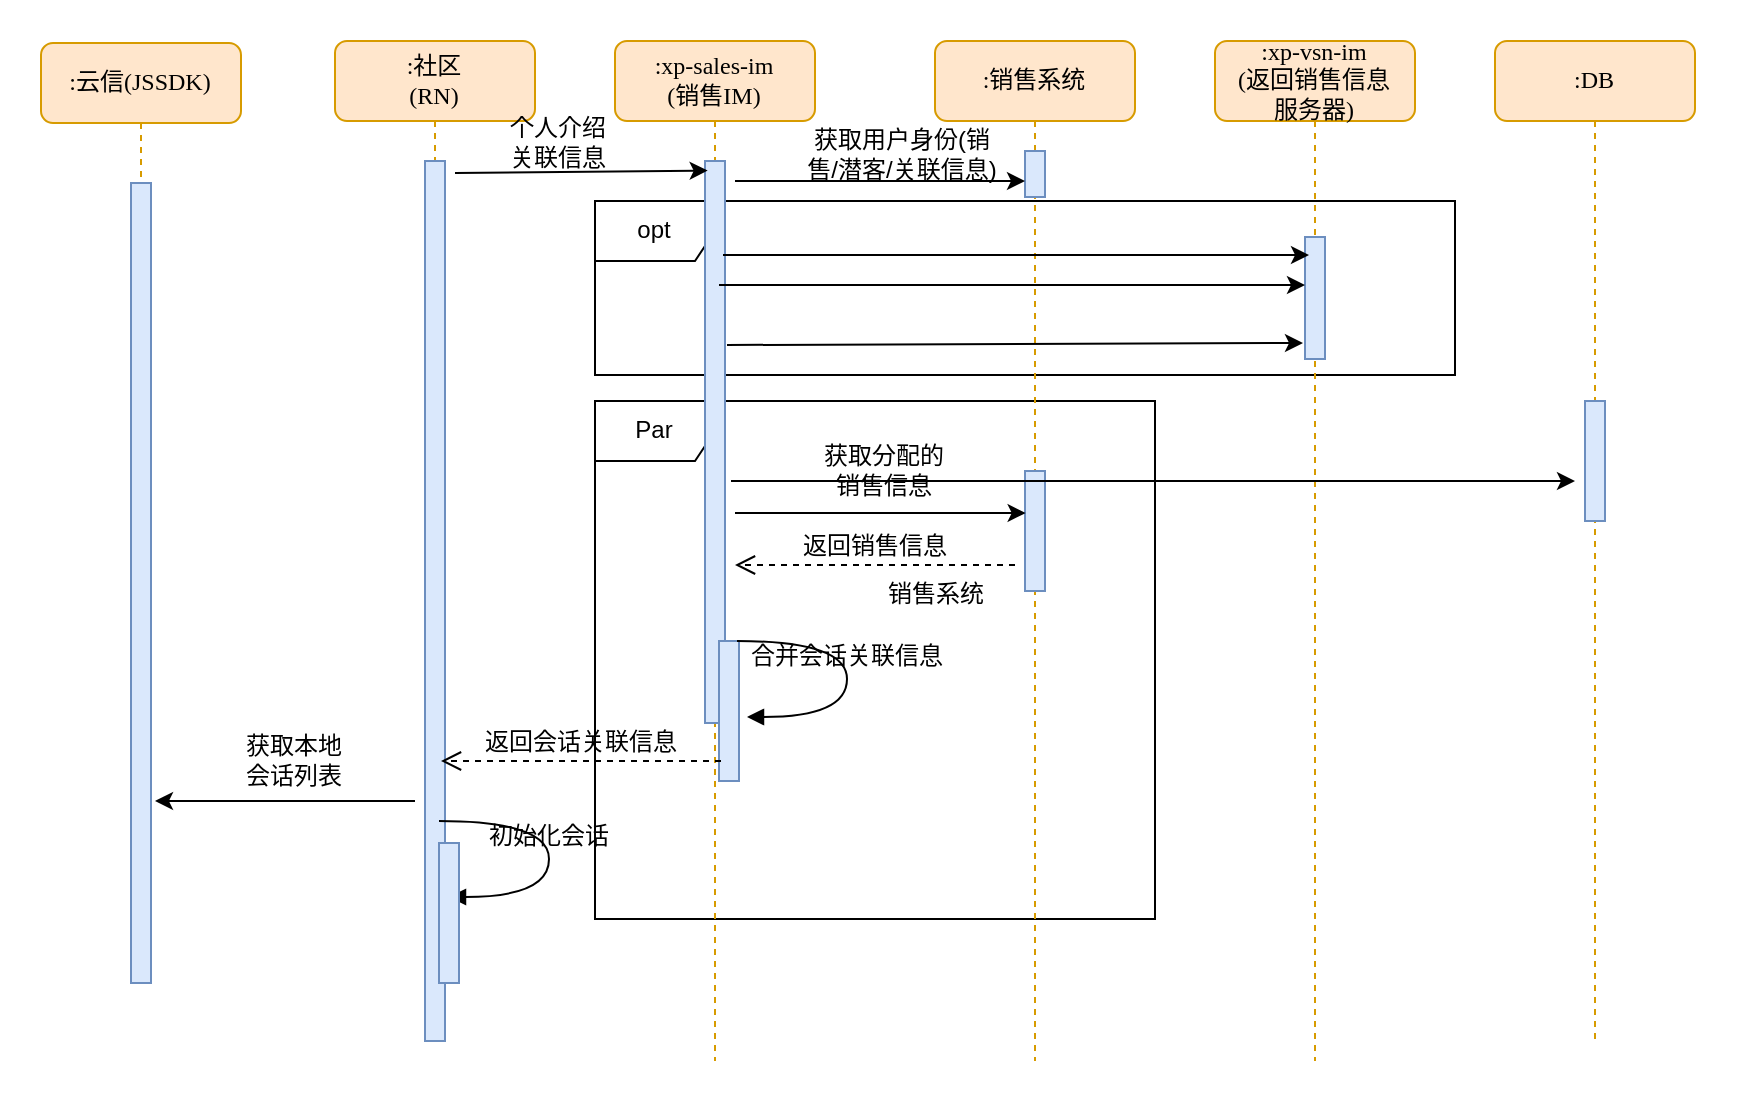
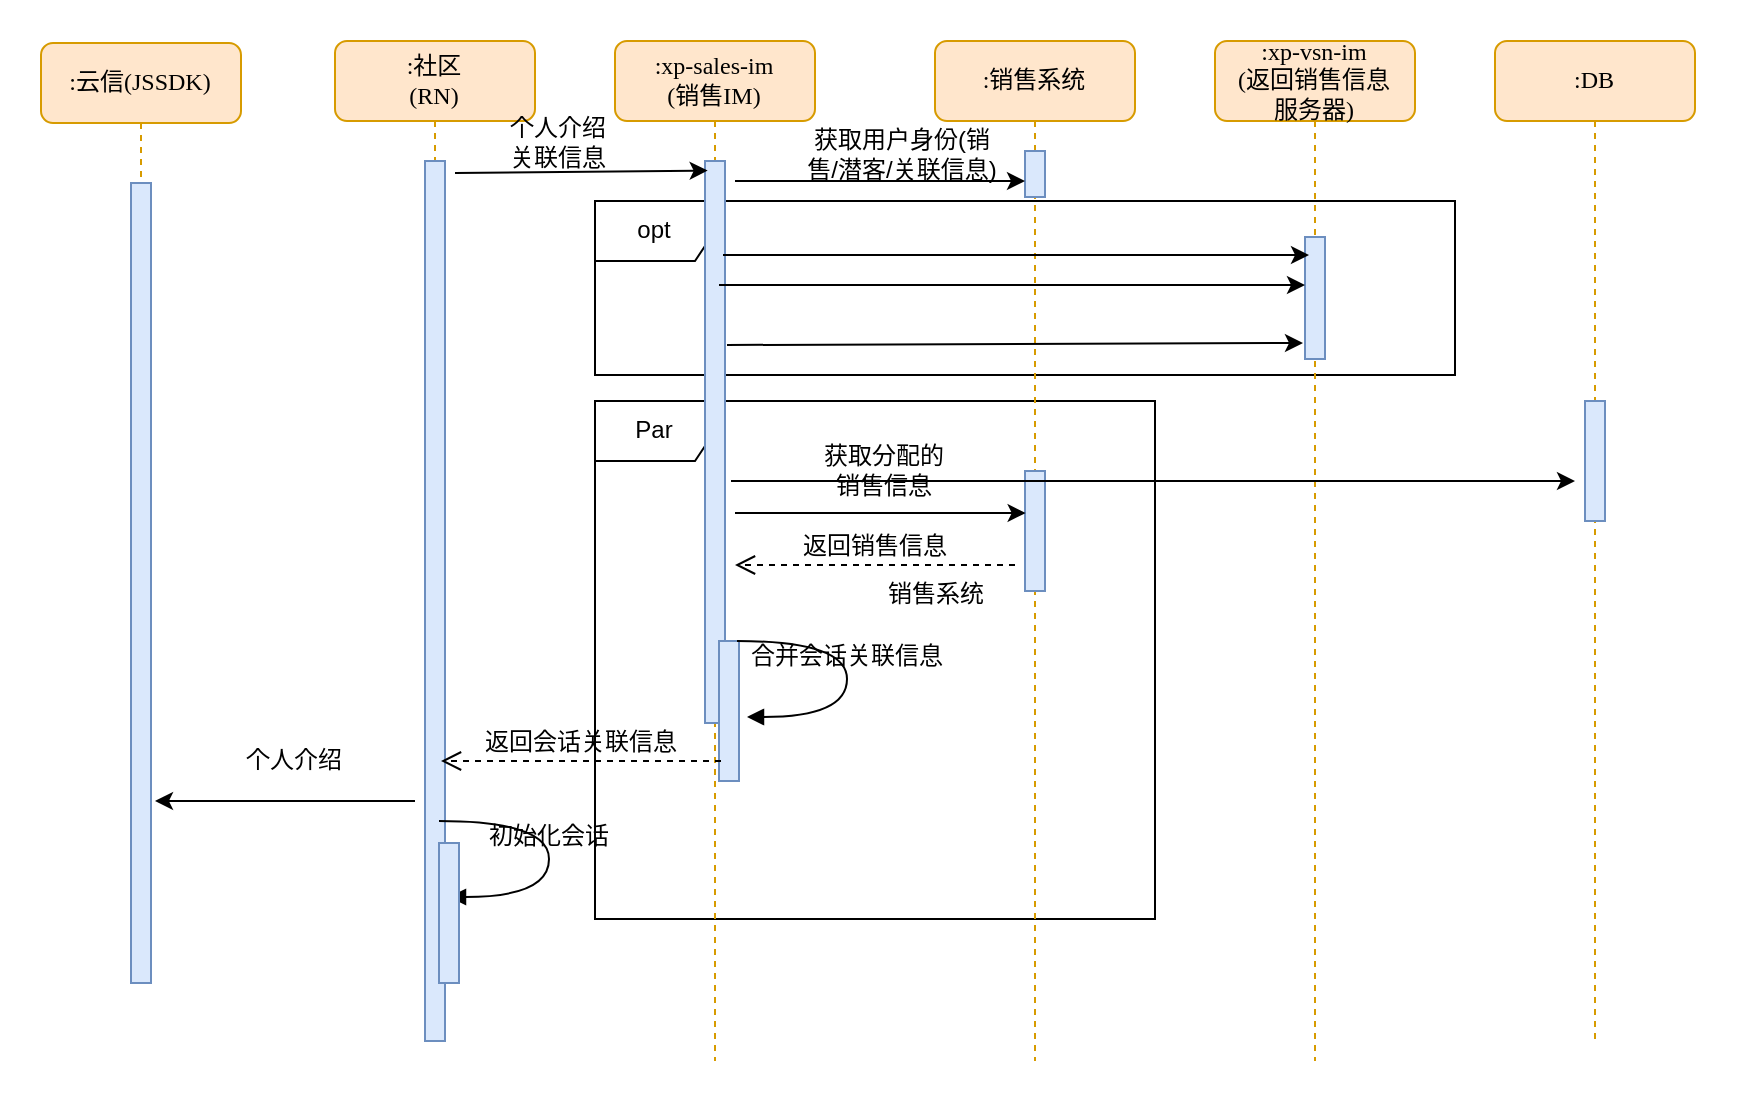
  <mxCell id="0" />
  <mxCell id="1" parent="0" />
  <mxCell id="2" value="opt" style="shape=umlFrame;whiteSpace=wrap;html=1;" parent="1" vertex="1"><mxGeometry x="297" y="100" width="430" height="87" as="geometry" /></mxCell>
  <mxCell id="3" value="Par" style="shape=umlFrame;whiteSpace=wrap;html=1;" parent="1" vertex="1"><mxGeometry x="297" y="200" width="280" height="259" as="geometry" /></mxCell>
  <mxCell id="4" value=":xp-sales-im&lt;br&gt;(销售IM)" style="shape=umlLifeline;perimeter=lifelinePerimeter;whiteSpace=wrap;html=1;container=1;collapsible=0;recursiveResize=0;outlineConnect=0;rounded=1;shadow=0;comic=0;labelBackgroundColor=none;strokeWidth=1;fontFamily=Verdana;fontSize=12;align=center;fillColor=#ffe6cc;strokeColor=#d79b00;" parent="1" vertex="1"><mxGeometry x="307" y="20" width="100" height="510" as="geometry" /></mxCell>
  <mxCell id="5" value="" style="html=1;points=[];perimeter=orthogonalPerimeter;rounded=0;shadow=0;comic=0;labelBackgroundColor=none;strokeWidth=1;fontFamily=Verdana;fontSize=12;align=center;fillColor=#dae8fc;strokeColor=#6c8ebf;" parent="4" vertex="1"><mxGeometry x="45" y="60" width="10" height="281" as="geometry" /></mxCell>
  <mxCell id="6" value=":销售系统" style="shape=umlLifeline;perimeter=lifelinePerimeter;whiteSpace=wrap;html=1;container=1;collapsible=0;recursiveResize=0;outlineConnect=0;rounded=1;shadow=0;comic=0;labelBackgroundColor=none;strokeWidth=1;fontFamily=Verdana;fontSize=12;align=center;fillColor=#ffe6cc;strokeColor=#d79b00;" parent="1" vertex="1"><mxGeometry x="467" y="20" width="100" height="510" as="geometry" /></mxCell>
  <mxCell id="7" value="" style="html=1;points=[];perimeter=orthogonalPerimeter;rounded=0;shadow=0;comic=0;labelBackgroundColor=none;strokeWidth=1;fontFamily=Verdana;fontSize=12;align=center;fillColor=#dae8fc;strokeColor=#6c8ebf;" parent="6" vertex="1"><mxGeometry x="45" y="215" width="10" height="60" as="geometry" /></mxCell>
  <mxCell id="8" value="" style="html=1;points=[];perimeter=orthogonalPerimeter;rounded=0;shadow=0;comic=0;labelBackgroundColor=none;strokeWidth=1;fontFamily=Verdana;fontSize=12;align=center;fillColor=#dae8fc;strokeColor=#6c8ebf;" parent="6" vertex="1"><mxGeometry x="45" y="55" width="10" height="23" as="geometry" /></mxCell>
  <mxCell id="9" value=":xp-vsn-im&lt;br&gt;(返回销售信息&lt;br&gt;服务器)" style="shape=umlLifeline;perimeter=lifelinePerimeter;whiteSpace=wrap;html=1;container=1;collapsible=0;recursiveResize=0;outlineConnect=0;rounded=1;shadow=0;comic=0;labelBackgroundColor=none;strokeWidth=1;fontFamily=Verdana;fontSize=12;align=center;fillColor=#ffe6cc;strokeColor=#d79b00;" parent="1" vertex="1"><mxGeometry x="607" y="20" width="100" height="510" as="geometry" /></mxCell>
  <mxCell id="10" value="" style="html=1;points=[];perimeter=orthogonalPerimeter;rounded=0;shadow=0;comic=0;labelBackgroundColor=none;strokeWidth=1;fontFamily=Verdana;fontSize=12;align=center;fillColor=#dae8fc;strokeColor=#6c8ebf;" parent="9" vertex="1"><mxGeometry x="45" y="98" width="10" height="61" as="geometry" /></mxCell>
  <mxCell id="11" value=":DB" style="shape=umlLifeline;perimeter=lifelinePerimeter;whiteSpace=wrap;html=1;container=1;collapsible=0;recursiveResize=0;outlineConnect=0;rounded=1;shadow=0;comic=0;labelBackgroundColor=none;strokeWidth=1;fontFamily=Verdana;fontSize=12;align=center;fillColor=#ffe6cc;strokeColor=#d79b00;" parent="1" vertex="1"><mxGeometry x="747" y="20" width="100" height="500" as="geometry" /></mxCell>
  <mxCell id="12" value=":社区&lt;br&gt;(RN)" style="shape=umlLifeline;perimeter=lifelinePerimeter;whiteSpace=wrap;html=1;container=1;collapsible=0;recursiveResize=0;outlineConnect=0;rounded=1;shadow=0;comic=0;labelBackgroundColor=none;strokeWidth=1;fontFamily=Verdana;fontSize=12;align=center;fillColor=#ffe6cc;strokeColor=#d79b00;" parent="1" vertex="1"><mxGeometry x="167" y="20" width="100" height="500" as="geometry" /></mxCell>
  <mxCell id="13" value="" style="html=1;points=[];perimeter=orthogonalPerimeter;rounded=0;shadow=0;comic=0;labelBackgroundColor=none;strokeWidth=1;fontFamily=Verdana;fontSize=12;align=center;fillColor=#dae8fc;strokeColor=#6c8ebf;" parent="12" vertex="1"><mxGeometry x="45" y="60" width="10" height="440" as="geometry" /></mxCell>
  <mxCell id="14" value="" style="html=1;points=[];perimeter=orthogonalPerimeter;rounded=0;shadow=0;comic=0;labelBackgroundColor=none;strokeWidth=1;fontFamily=Verdana;fontSize=12;align=center;fillColor=#dae8fc;strokeColor=#6c8ebf;" parent="1" vertex="1"><mxGeometry x="792" y="200" width="10" height="60" as="geometry" /></mxCell>
  <mxCell id="15" value="返回销售信息" style="html=1;verticalAlign=bottom;endArrow=open;dashed=1;endSize=8;labelBackgroundColor=none;fontFamily=Verdana;fontSize=12;edgeStyle=elbowEdgeStyle;elbow=vertical;" parent="1" edge="1"><mxGeometry relative="1" as="geometry"><mxPoint x="367" y="282" as="targetPoint" /><Array as="points"><mxPoint x="445" y="282" /><mxPoint x="475" y="282" /></Array><mxPoint x="507" y="282" as="sourcePoint" /></mxGeometry></mxCell>
  <mxCell id="16" value="初始化会话" style="html=1;verticalAlign=bottom;endArrow=block;labelBackgroundColor=none;fontFamily=Verdana;fontSize=12;elbow=vertical;edgeStyle=orthogonalEdgeStyle;curved=1;entryX=1;entryY=0.286;entryPerimeter=0;exitX=1.038;exitY=0.345;exitPerimeter=0;" parent="1" edge="1"><mxGeometry relative="1" as="geometry"><mxPoint x="219" y="410" as="sourcePoint" /><mxPoint x="224" y="448" as="targetPoint" /><Array as="points"><mxPoint x="274" y="410" /><mxPoint x="274" y="448" /></Array></mxGeometry></mxCell>
  <mxCell id="17" value="" style="html=1;points=[];perimeter=orthogonalPerimeter;rounded=0;shadow=0;comic=0;labelBackgroundColor=none;strokeWidth=1;fontFamily=Verdana;fontSize=12;align=center;fillColor=#dae8fc;strokeColor=#6c8ebf;" parent="1" vertex="1"><mxGeometry x="219" y="421" width="10" height="70" as="geometry" /></mxCell>
  <mxCell id="18" value=":云信(JSSDK)" style="shape=umlLifeline;perimeter=lifelinePerimeter;whiteSpace=wrap;html=1;container=1;collapsible=0;recursiveResize=0;outlineConnect=0;rounded=1;shadow=0;comic=0;labelBackgroundColor=none;strokeWidth=1;fontFamily=Verdana;fontSize=12;align=center;fillColor=#ffe6cc;strokeColor=#d79b00;" parent="1" vertex="1"><mxGeometry x="20" y="21" width="100" height="470" as="geometry" /></mxCell>
  <mxCell id="19" value="" style="html=1;points=[];perimeter=orthogonalPerimeter;rounded=0;shadow=0;comic=0;labelBackgroundColor=none;strokeWidth=1;fontFamily=Verdana;fontSize=12;align=center;fillColor=#dae8fc;strokeColor=#6c8ebf;" parent="18" vertex="1"><mxGeometry x="45" y="70" width="10" height="400" as="geometry" /></mxCell>
  <mxCell id="20" value="" style="endArrow=classic;html=1;entryX=0.133;entryY=0.45;entryDx=0;entryDy=0;entryPerimeter=0;" parent="1" edge="1"><mxGeometry width="50" height="50" relative="1" as="geometry"><mxPoint x="367" y="256" as="sourcePoint" /><mxPoint x="512.33" y="256" as="targetPoint" /></mxGeometry></mxCell>
  <mxCell id="21" value="获取分配的销售信息" style="text;html=1;strokeColor=none;fillColor=none;align=center;verticalAlign=middle;whiteSpace=wrap;rounded=0;" parent="1" vertex="1"><mxGeometry x="407" y="225" width="70" height="20" as="geometry" /></mxCell>
  <mxCell id="22" value="" style="html=1;points=[];perimeter=orthogonalPerimeter;rounded=0;shadow=0;comic=0;labelBackgroundColor=none;strokeWidth=1;fontFamily=Verdana;fontSize=12;align=center;fillColor=#dae8fc;strokeColor=#6c8ebf;" parent="1" vertex="1"><mxGeometry x="359" y="320" width="10" height="70" as="geometry" /></mxCell>
  <mxCell id="23" value="合并会话关联信息" style="html=1;verticalAlign=bottom;endArrow=block;labelBackgroundColor=none;fontFamily=Verdana;fontSize=12;elbow=vertical;edgeStyle=orthogonalEdgeStyle;curved=1;entryX=1;entryY=0.286;entryPerimeter=0;exitX=1.038;exitY=0.345;exitPerimeter=0;" parent="1" edge="1"><mxGeometry relative="1" as="geometry"><mxPoint x="368" y="320" as="sourcePoint" /><mxPoint x="373" y="358" as="targetPoint" /><Array as="points"><mxPoint x="423" y="320" /><mxPoint x="423" y="358" /></Array></mxGeometry></mxCell>
  <mxCell id="24" value="" style="endArrow=classic;html=1;" parent="1" edge="1"><mxGeometry width="50" height="50" relative="1" as="geometry"><mxPoint x="365" y="240" as="sourcePoint" /><mxPoint x="787" y="240" as="targetPoint" /></mxGeometry></mxCell>
  <mxCell id="25" value="销售系统" style="text;html=1;strokeColor=none;fillColor=none;align=center;verticalAlign=middle;whiteSpace=wrap;rounded=0;" parent="1" vertex="1"><mxGeometry x="423" y="287" width="90" height="20" as="geometry" /></mxCell>
  <mxCell id="26" value="返回会话关联信息" style="html=1;verticalAlign=bottom;endArrow=open;dashed=1;endSize=8;labelBackgroundColor=none;fontFamily=Verdana;fontSize=12;edgeStyle=elbowEdgeStyle;elbow=vertical;" parent="1" edge="1"><mxGeometry relative="1" as="geometry"><mxPoint x="220" y="380" as="targetPoint" /><Array as="points"><mxPoint x="298" y="380" /><mxPoint x="328" y="380" /></Array><mxPoint x="360" y="380" as="sourcePoint" /></mxGeometry></mxCell>
  <mxCell id="27" value="个人介绍&lt;br&gt;关联信息" style="text;html=1;strokeColor=none;fillColor=none;align=center;verticalAlign=middle;whiteSpace=wrap;rounded=0;" parent="1" vertex="1"><mxGeometry x="239" y="61" width="80" height="20" as="geometry" /></mxCell>
  <mxCell id="28" value="" style="endArrow=classic;html=1;entryX=0.133;entryY=0.074;entryDx=0;entryDy=0;entryPerimeter=0;" parent="1" edge="1"><mxGeometry width="50" height="50" relative="1" as="geometry"><mxPoint x="227" y="86" as="sourcePoint" /><mxPoint x="353.33" y="84.794" as="targetPoint" /></mxGeometry></mxCell>
  <mxCell id="29" value="" style="endArrow=classic;html=1;" parent="1" target="10" edge="1"><mxGeometry width="50" height="50" relative="1" as="geometry"><mxPoint x="359" y="142" as="sourcePoint" /><mxPoint x="647" y="141" as="targetPoint" /></mxGeometry></mxCell>
  <mxCell id="30" value="" style="endArrow=classic;html=1;" parent="1" edge="1"><mxGeometry width="50" height="50" relative="1" as="geometry"><mxPoint x="363" y="172" as="sourcePoint" /><mxPoint x="651" y="171" as="targetPoint" /></mxGeometry></mxCell>
  <mxCell id="31" value="" style="endArrow=classic;html=1;" parent="1" target="8" edge="1"><mxGeometry width="50" height="50" relative="1" as="geometry"><mxPoint x="367" y="90" as="sourcePoint" /><mxPoint x="507" y="90" as="targetPoint" /></mxGeometry></mxCell>
  <mxCell id="32" value="获取用户身份(销售/潜客/关联信息)" style="text;html=1;strokeColor=none;fillColor=none;align=center;verticalAlign=middle;whiteSpace=wrap;rounded=0;" parent="1" vertex="1"><mxGeometry x="401" y="67" width="100" height="20" as="geometry" /></mxCell>
  <mxCell id="33" value="" style="endArrow=classic;html=1;" parent="1" edge="1"><mxGeometry width="50" height="50" relative="1" as="geometry"><mxPoint x="207" y="400" as="sourcePoint" /><mxPoint x="77" y="400" as="targetPoint" /></mxGeometry></mxCell>
- <mxCell id="34" value="获取本地会话列表" style="text;html=1;strokeColor=none;fillColor=none;align=center;verticalAlign=middle;whiteSpace=wrap;rounded=0;" parent="1" vertex="1"><mxGeometry x="117" y="370" width="60" height="20" as="geometry" /></mxCell>
+ <mxCell id="34" value="个人介绍" style="text;html=1;strokeColor=none;fillColor=none;align=center;verticalAlign=middle;whiteSpace=wrap;rounded=0;" parent="1" vertex="1"><mxGeometry x="117" y="370" width="60" height="20" as="geometry" /></mxCell>
  <mxCell id="35" value="" style="endArrow=classic;html=1;" edge="1" parent="1"><mxGeometry width="50" height="50" relative="1" as="geometry"><mxPoint x="361" y="127" as="sourcePoint" /><mxPoint x="654" y="127" as="targetPoint" /></mxGeometry></mxCell>
